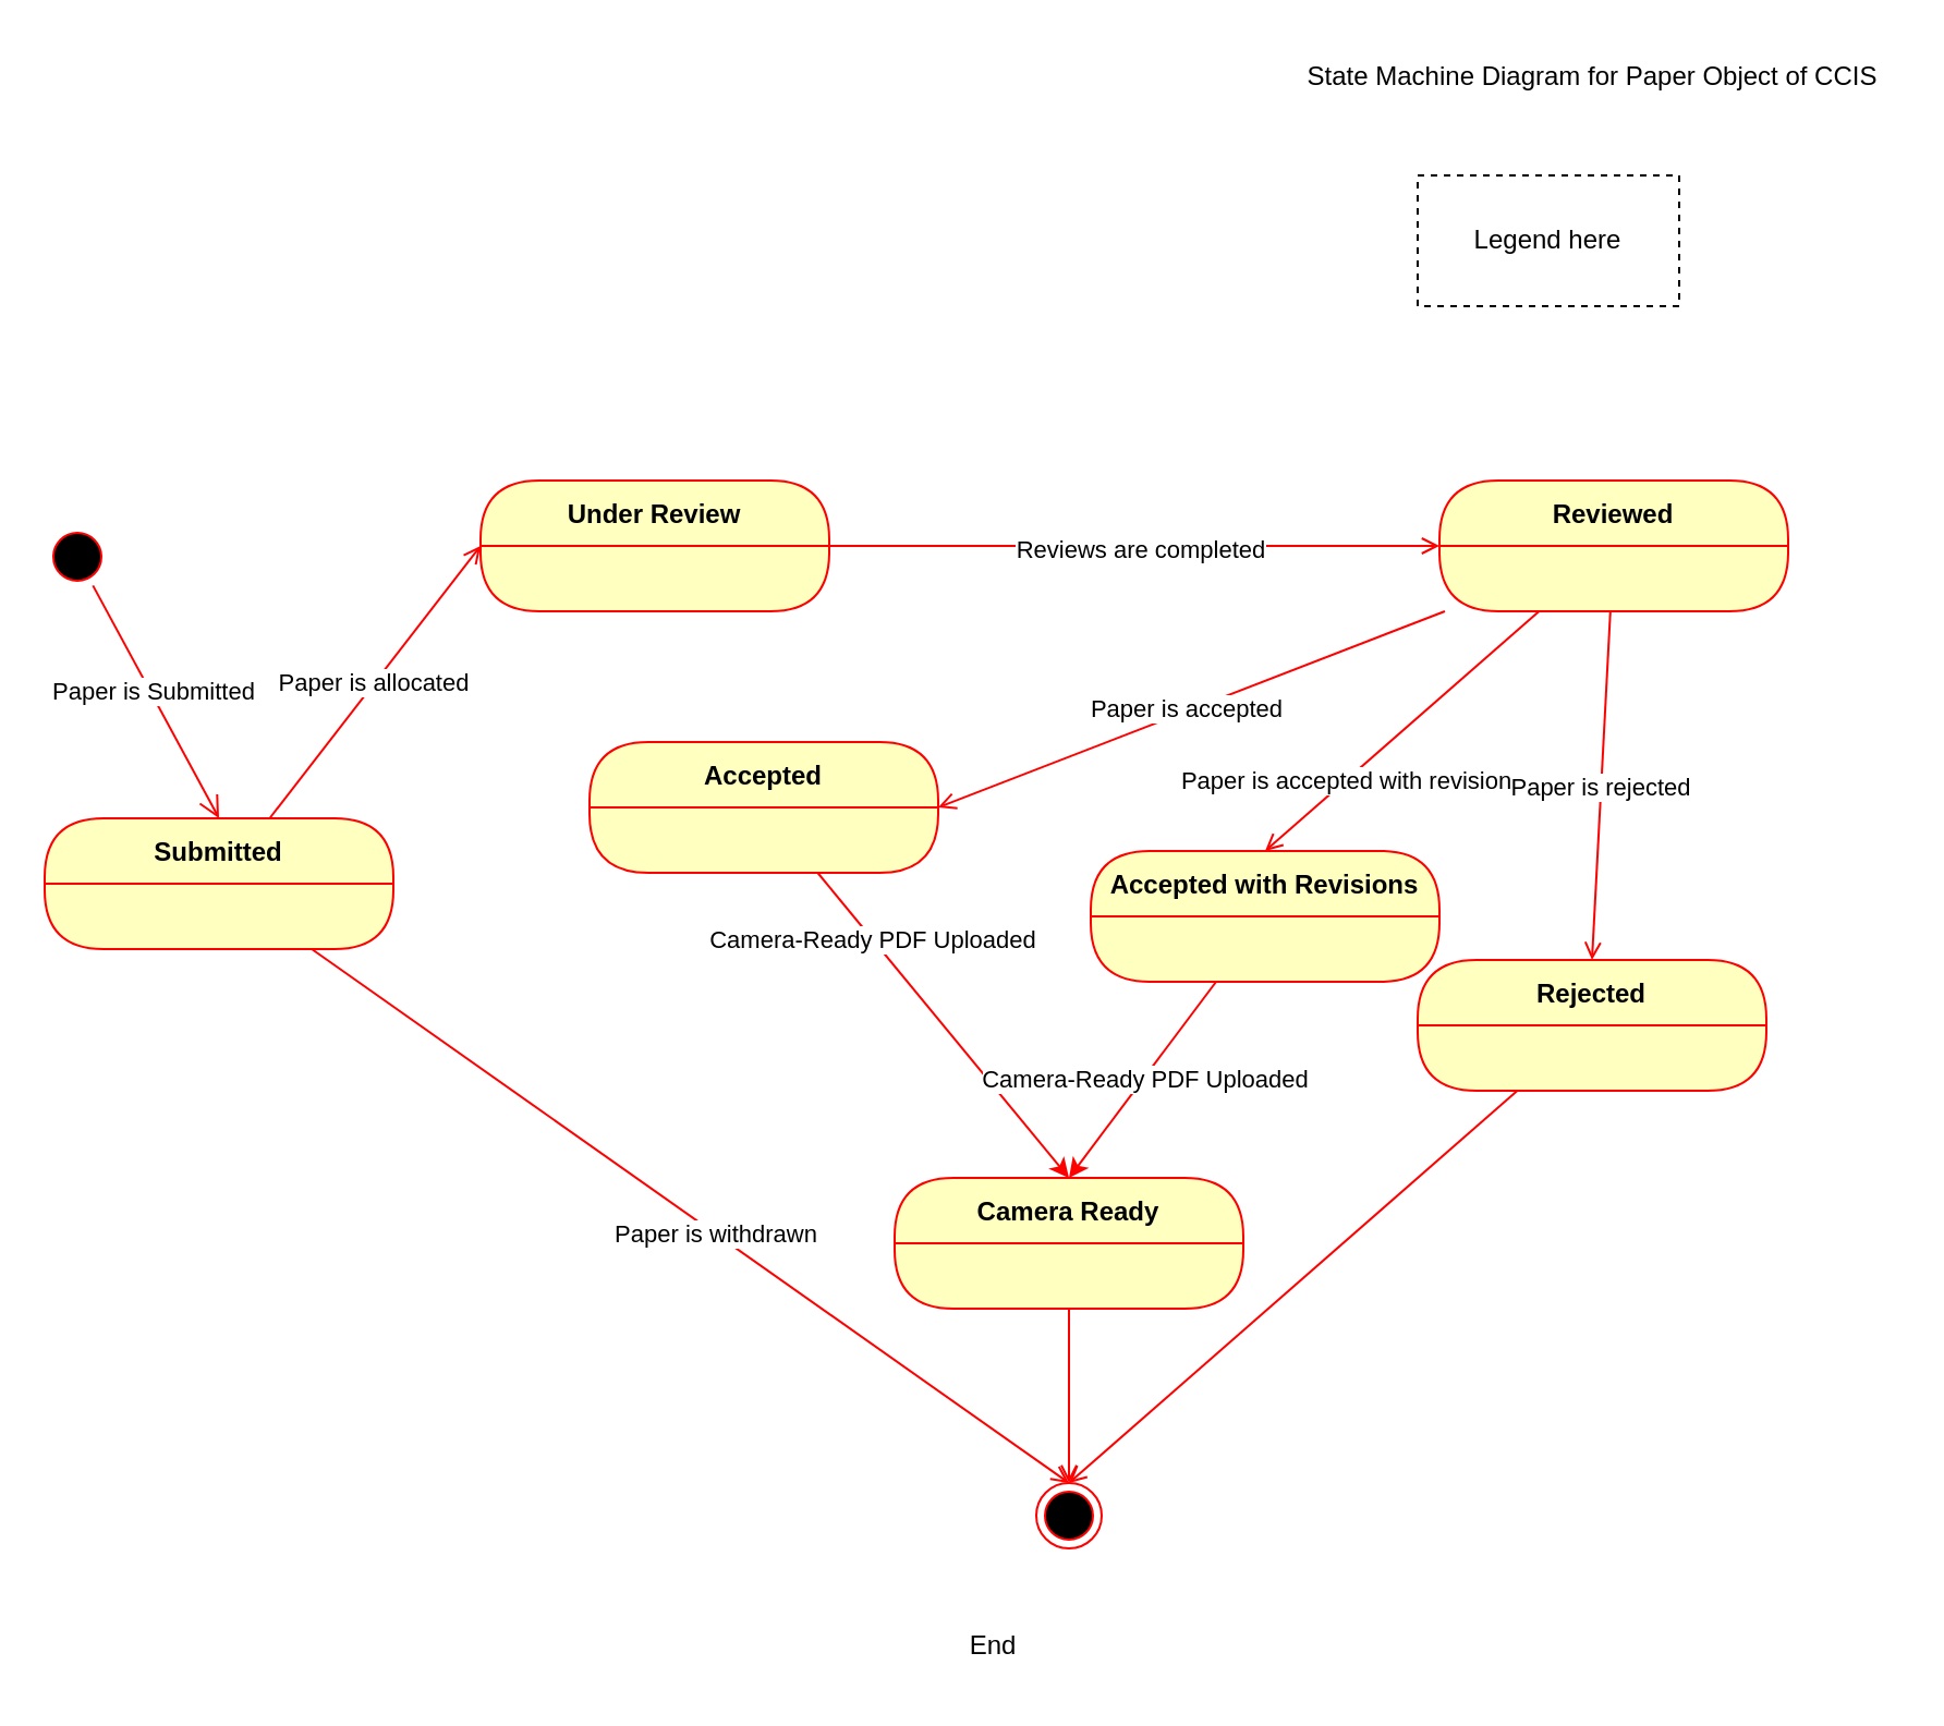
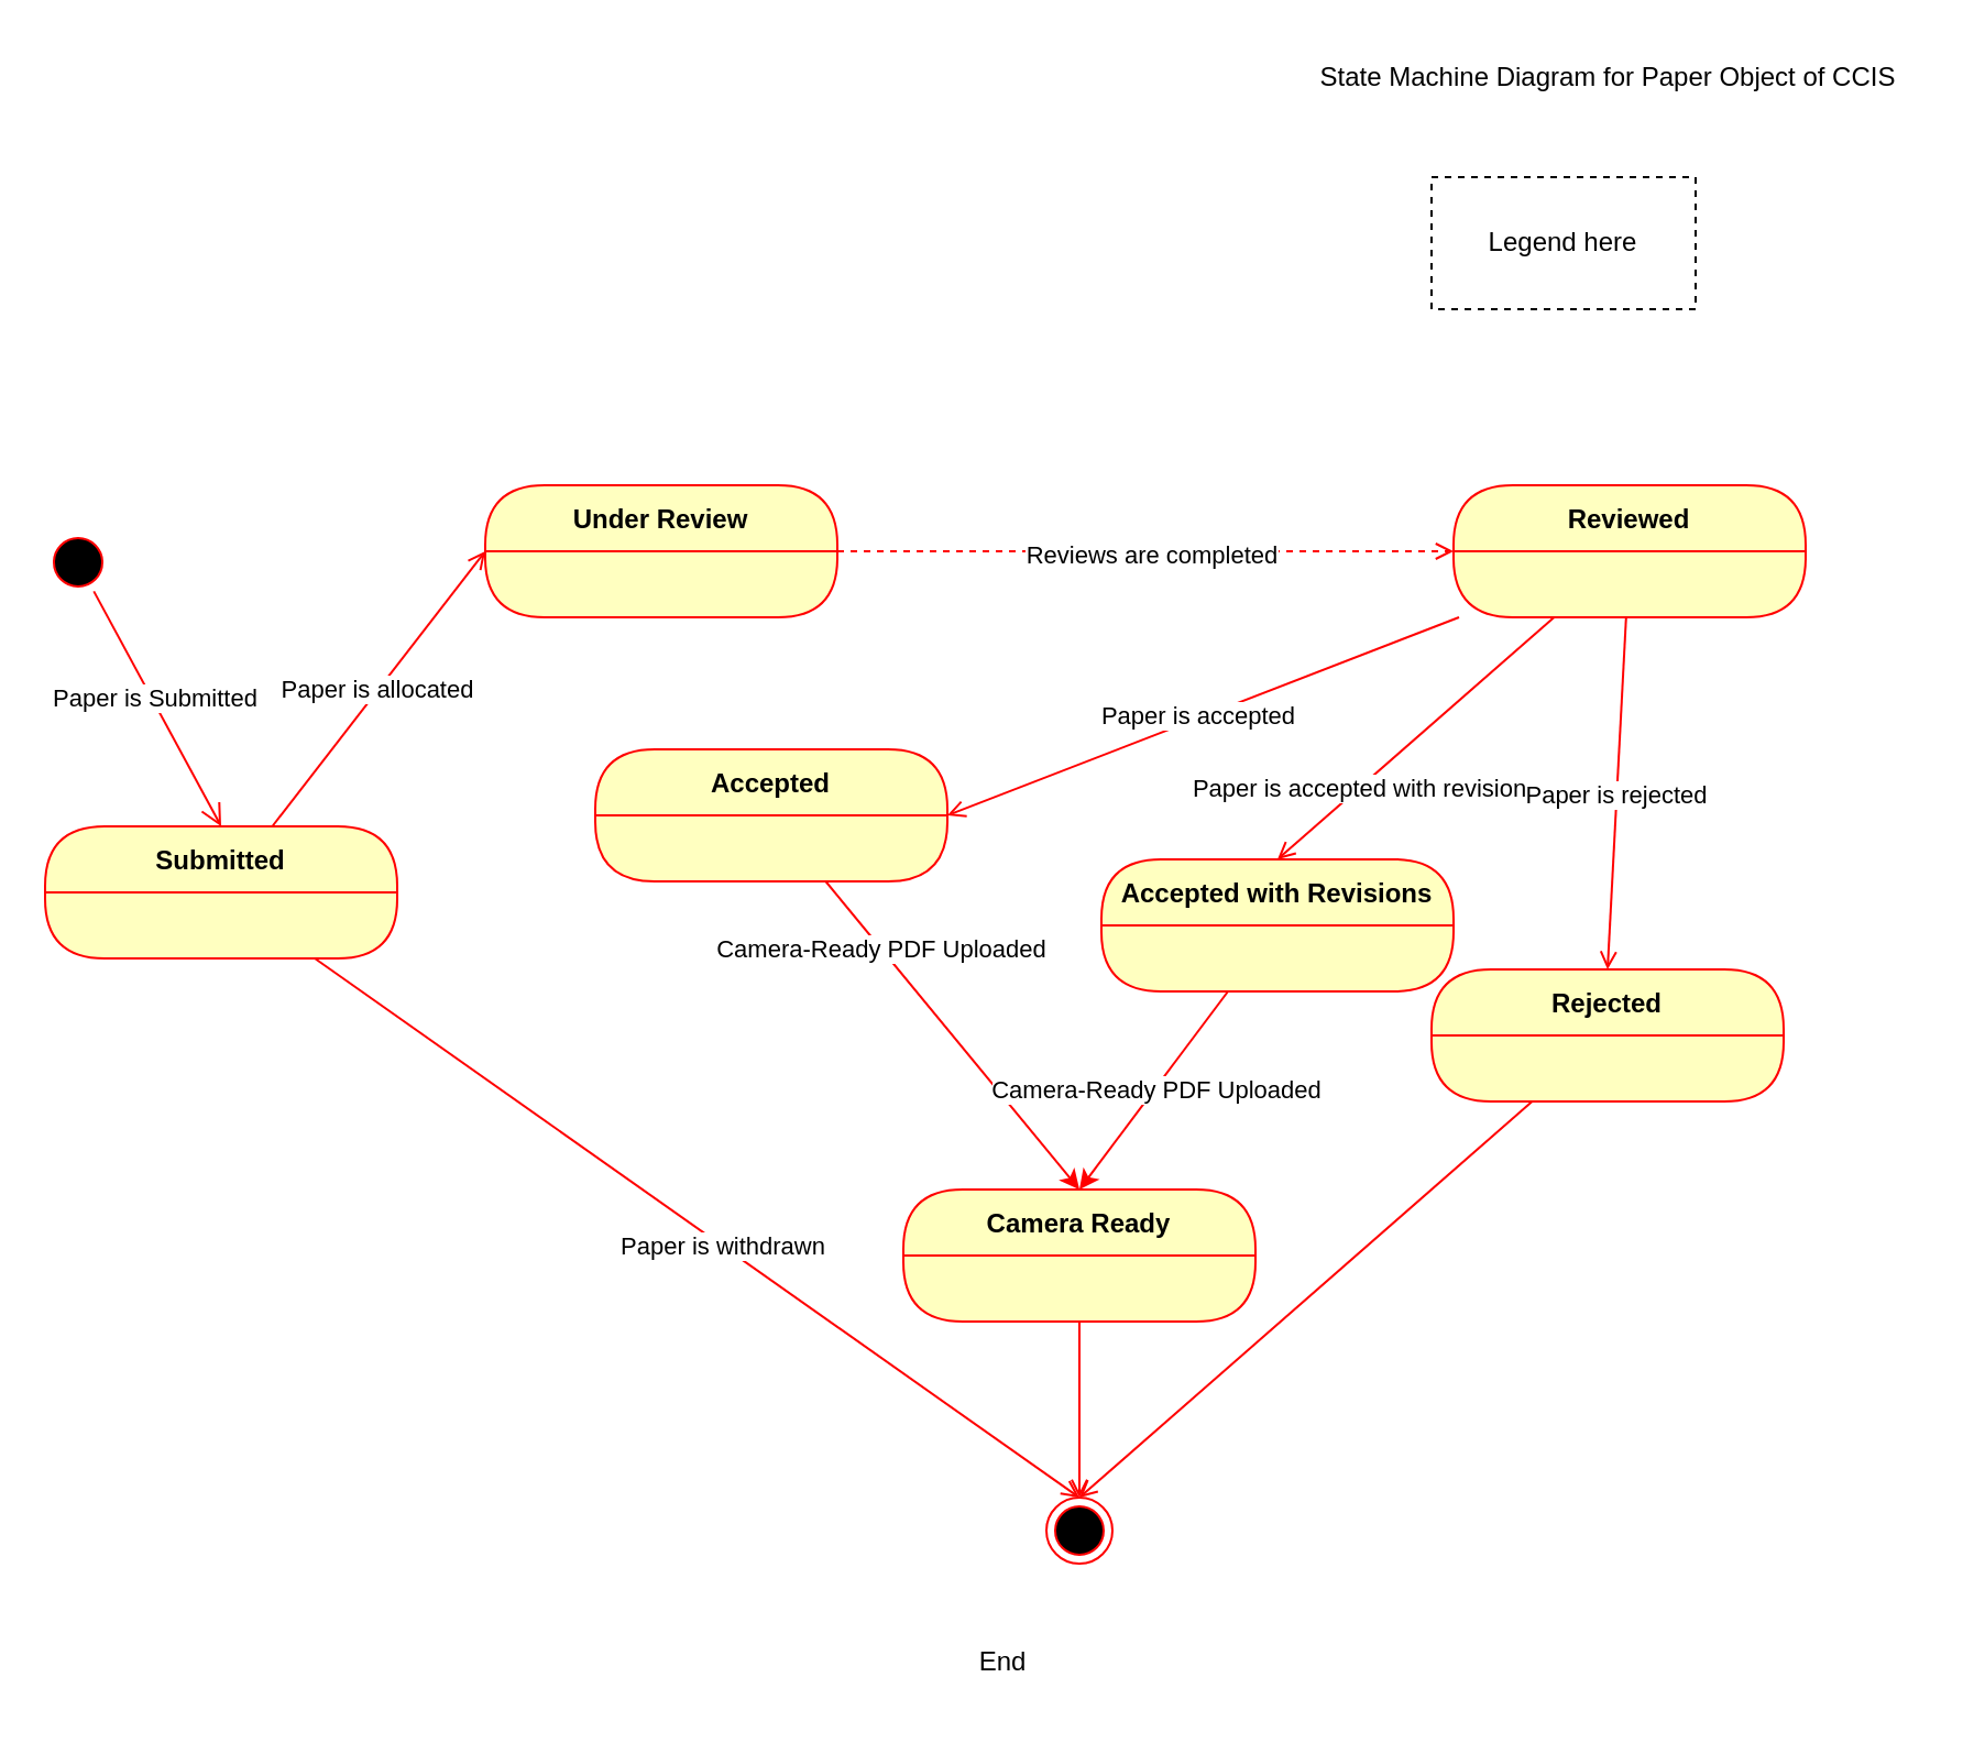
  <mxCell id="0" />
  <mxCell id="1" parent="0" />
  <mxCell id="2" style="rounded=0;orthogonalLoop=1;jettySize=auto;html=1;entryX=0;entryY=0.5;entryDx=0;entryDy=0;endArrow=open;endFill=0;strokeColor=#FF0000;" edge="1" parent="1" source="6" target="9"><mxGeometry relative="1" as="geometry" /></mxCell>
  <mxCell id="3" value="Paper is allocated" style="edgeLabel;html=1;align=center;verticalAlign=middle;resizable=0;points=[];" vertex="1" connectable="0" parent="2"><mxGeometry x="-0.018" y="1" relative="1" as="geometry"><mxPoint as="offset" /></mxGeometry></mxCell>
  <mxCell id="4" style="rounded=0;orthogonalLoop=1;jettySize=auto;html=1;endArrow=open;endFill=0;strokeColor=#FF0000;entryX=0.5;entryY=0;entryDx=0;entryDy=0;" edge="1" parent="1" source="6" target="31"><mxGeometry relative="1" as="geometry" /></mxCell>
  <mxCell id="5" value="Paper is withdrawn" style="edgeLabel;html=1;align=center;verticalAlign=middle;resizable=0;points=[];" vertex="1" connectable="0" parent="4"><mxGeometry x="0.065" relative="1" as="geometry"><mxPoint as="offset" /></mxGeometry></mxCell>
  <mxCell id="6" value="Submitted" style="swimlane;fontStyle=1;align=center;verticalAlign=middle;childLayout=stackLayout;horizontal=1;startSize=30;horizontalStack=0;resizeParent=0;resizeLast=1;container=0;fontColor=#000000;collapsible=0;rounded=1;arcSize=30;strokeColor=#ff0000;fillColor=#ffffc0;swimlaneFillColor=#ffffc0;dropTarget=0;" vertex="1" parent="1"><mxGeometry x="20" y="375" width="160" height="60" as="geometry" /></mxCell>
- <mxCell id="7" style="rounded=0;orthogonalLoop=1;jettySize=auto;html=1;entryX=0;entryY=0.5;entryDx=0;entryDy=0;endArrow=open;endFill=0;strokeColor=#FF0000;" edge="1" parent="1" source="9" target="16"><mxGeometry relative="1" as="geometry" /></mxCell>
+ <mxCell id="7" style="rounded=0;orthogonalLoop=1;jettySize=auto;html=1;entryX=0;entryY=0.5;entryDx=0;entryDy=0;endArrow=open;endFill=0;strokeColor=#FF0000;dashed=1;" edge="1" parent="1" source="9" target="16"><mxGeometry relative="1" as="geometry" /></mxCell>
  <mxCell id="8" value="Reviews are completed" style="edgeLabel;html=1;align=center;verticalAlign=middle;resizable=0;points=[];" vertex="1" connectable="0" parent="7"><mxGeometry x="0.016" y="-1" relative="1" as="geometry"><mxPoint as="offset" /></mxGeometry></mxCell>
  <mxCell id="9" value="Under Review" style="swimlane;fontStyle=1;align=center;verticalAlign=middle;childLayout=stackLayout;horizontal=1;startSize=30;horizontalStack=0;resizeParent=0;resizeLast=1;container=0;fontColor=#000000;collapsible=0;rounded=1;arcSize=30;strokeColor=#ff0000;fillColor=#ffffc0;swimlaneFillColor=#ffffc0;dropTarget=0;" vertex="1" parent="1"><mxGeometry x="220" y="220" width="160" height="60" as="geometry" /></mxCell>
  <mxCell id="10" style="rounded=0;orthogonalLoop=1;jettySize=auto;html=1;entryX=1;entryY=0.5;entryDx=0;entryDy=0;endArrow=open;endFill=0;strokeColor=#FF0000;" edge="1" parent="1" source="16" target="19"><mxGeometry relative="1" as="geometry" /></mxCell>
  <mxCell id="11" value="Paper is accepted" style="edgeLabel;html=1;align=center;verticalAlign=middle;resizable=0;points=[];" vertex="1" connectable="0" parent="10"><mxGeometry x="0.016" y="-1" relative="1" as="geometry"><mxPoint as="offset" /></mxGeometry></mxCell>
  <mxCell id="12" style="rounded=0;orthogonalLoop=1;jettySize=auto;html=1;entryX=0.5;entryY=0;entryDx=0;entryDy=0;endArrow=open;endFill=0;strokeColor=#FF0000;" edge="1" parent="1" source="16" target="22"><mxGeometry relative="1" as="geometry" /></mxCell>
  <mxCell id="13" value="Paper is accepted with revisions" style="edgeLabel;html=1;align=center;verticalAlign=middle;resizable=0;points=[];" vertex="1" connectable="0" parent="12"><mxGeometry x="0.39" y="1" relative="1" as="geometry"><mxPoint as="offset" /></mxGeometry></mxCell>
  <mxCell id="14" style="rounded=0;orthogonalLoop=1;jettySize=auto;html=1;entryX=0.5;entryY=0;entryDx=0;entryDy=0;endArrow=open;endFill=0;strokeColor=#FF0000;" edge="1" parent="1" source="16" target="24"><mxGeometry relative="1" as="geometry" /></mxCell>
  <mxCell id="15" value="Paper is rejected" style="edgeLabel;html=1;align=center;verticalAlign=middle;resizable=0;points=[];" vertex="1" connectable="0" parent="14"><mxGeometry x="0.013" y="-1" relative="1" as="geometry"><mxPoint as="offset" /></mxGeometry></mxCell>
  <mxCell id="16" value="Reviewed" style="swimlane;fontStyle=1;align=center;verticalAlign=middle;childLayout=stackLayout;horizontal=1;startSize=30;horizontalStack=0;resizeParent=0;resizeLast=1;container=0;fontColor=#000000;collapsible=0;rounded=1;arcSize=30;strokeColor=#ff0000;fillColor=#ffffc0;swimlaneFillColor=#ffffc0;dropTarget=0;" vertex="1" parent="1"><mxGeometry x="660" y="220" width="160" height="60" as="geometry" /></mxCell>
  <mxCell id="17" style="rounded=0;orthogonalLoop=1;jettySize=auto;html=1;entryX=0.5;entryY=0;entryDx=0;entryDy=0;strokeColor=#FF0000;" edge="1" parent="1" source="19" target="26"><mxGeometry relative="1" as="geometry" /></mxCell>
  <mxCell id="18" value="Camera-Ready PDF Uploaded" style="edgeLabel;html=1;align=center;verticalAlign=middle;resizable=0;points=[];horizontal=1;" vertex="1" connectable="0" parent="17"><mxGeometry x="-0.574" relative="1" as="geometry"><mxPoint as="offset" /></mxGeometry></mxCell>
  <mxCell id="19" value="Accepted" style="swimlane;fontStyle=1;align=center;verticalAlign=middle;childLayout=stackLayout;horizontal=1;startSize=30;horizontalStack=0;resizeParent=0;resizeLast=1;container=0;fontColor=#000000;collapsible=0;rounded=1;arcSize=30;strokeColor=#ff0000;fillColor=#ffffc0;swimlaneFillColor=#ffffc0;dropTarget=0;" vertex="1" parent="1"><mxGeometry x="270" y="340" width="160" height="60" as="geometry" /></mxCell>
  <mxCell id="20" style="rounded=0;orthogonalLoop=1;jettySize=auto;html=1;entryX=0.5;entryY=0;entryDx=0;entryDy=0;strokeColor=#FF0000;" edge="1" parent="1" source="22" target="26"><mxGeometry relative="1" as="geometry" /></mxCell>
  <mxCell id="21" value="Camera-Ready PDF Uploaded" style="edgeLabel;html=1;align=center;verticalAlign=middle;resizable=0;points=[];horizontal=1;textDirection=ltr;" vertex="1" connectable="0" parent="20"><mxGeometry x="-0.026" relative="1" as="geometry"><mxPoint as="offset" /></mxGeometry></mxCell>
  <mxCell id="22" value="Accepted with Revisions" style="swimlane;fontStyle=1;align=center;verticalAlign=middle;childLayout=stackLayout;horizontal=1;startSize=30;horizontalStack=0;resizeParent=0;resizeLast=1;container=0;fontColor=#000000;collapsible=0;rounded=1;arcSize=30;strokeColor=#ff0000;fillColor=#ffffc0;swimlaneFillColor=#ffffc0;dropTarget=0;" vertex="1" parent="1"><mxGeometry x="500" y="390" width="160" height="60" as="geometry" /></mxCell>
  <mxCell id="23" style="rounded=0;orthogonalLoop=1;jettySize=auto;html=1;entryX=0.5;entryY=0;entryDx=0;entryDy=0;endArrow=open;endFill=0;strokeColor=#FF0000;" edge="1" parent="1" source="24" target="31"><mxGeometry relative="1" as="geometry" /></mxCell>
  <mxCell id="24" value="Rejected" style="swimlane;fontStyle=1;align=center;verticalAlign=middle;childLayout=stackLayout;horizontal=1;startSize=30;horizontalStack=0;resizeParent=0;resizeLast=1;container=0;fontColor=#000000;collapsible=0;rounded=1;arcSize=30;strokeColor=#ff0000;fillColor=#ffffc0;swimlaneFillColor=#ffffc0;dropTarget=0;" vertex="1" parent="1"><mxGeometry x="650" y="440" width="160" height="60" as="geometry" /></mxCell>
  <mxCell id="25" style="rounded=0;orthogonalLoop=1;jettySize=auto;html=1;endArrow=open;endFill=0;strokeColor=#FF0000;" edge="1" parent="1" source="26" target="31"><mxGeometry relative="1" as="geometry" /></mxCell>
  <mxCell id="26" value="Camera Ready" style="swimlane;fontStyle=1;align=center;verticalAlign=middle;childLayout=stackLayout;horizontal=1;startSize=30;horizontalStack=0;resizeParent=0;resizeLast=1;container=0;fontColor=#000000;collapsible=0;rounded=1;arcSize=30;strokeColor=#ff0000;fillColor=#ffffc0;swimlaneFillColor=#ffffc0;dropTarget=0;" vertex="1" parent="1"><mxGeometry x="410" y="540" width="160" height="60" as="geometry" /></mxCell>
  <mxCell id="27" value="" style="ellipse;html=1;shape=startState;fillColor=#000000;strokeColor=#ff0000;" vertex="1" parent="1"><mxGeometry x="20" y="240" width="30" height="30" as="geometry" /></mxCell>
  <mxCell id="28" value="" style="html=1;verticalAlign=bottom;endArrow=open;endSize=8;strokeColor=#FF0000;rounded=0;entryX=0.5;entryY=0;entryDx=0;entryDy=0;" edge="1" source="27" parent="1" target="6"><mxGeometry relative="1" as="geometry"><mxPoint x="55" y="180" as="targetPoint" /></mxGeometry></mxCell>
  <mxCell id="29" value="Paper is Submitted" style="edgeLabel;html=1;align=center;verticalAlign=middle;resizable=0;points=[];" vertex="1" connectable="0" parent="28"><mxGeometry x="-0.1" y="1" relative="1" as="geometry"><mxPoint as="offset" /></mxGeometry></mxCell>
  <mxCell id="30" value="State Machine Diagram for Paper Object of CCIS" style="text;html=1;align=center;verticalAlign=middle;resizable=0;points=[];autosize=1;strokeColor=none;fillColor=none;" vertex="1" parent="1"><mxGeometry x="590" y="20" width="280" height="30" as="geometry" /></mxCell>
  <mxCell id="31" value="" style="ellipse;html=1;shape=endState;fillColor=#000000;strokeColor=#ff0000;" vertex="1" parent="1"><mxGeometry x="475" y="680" width="30" height="30" as="geometry" /></mxCell>
  <mxCell id="32" value="End" style="text;html=1;align=center;verticalAlign=middle;resizable=0;points=[];autosize=1;strokeColor=none;fillColor=none;" vertex="1" parent="1"><mxGeometry x="435" y="740" width="40" height="30" as="geometry" /></mxCell>
  <mxCell id="33" value="Legend here" style="whiteSpace=wrap;html=1;dashed=1;" vertex="1" parent="1"><mxGeometry x="650" y="80" width="120" height="60" as="geometry" /></mxCell>
